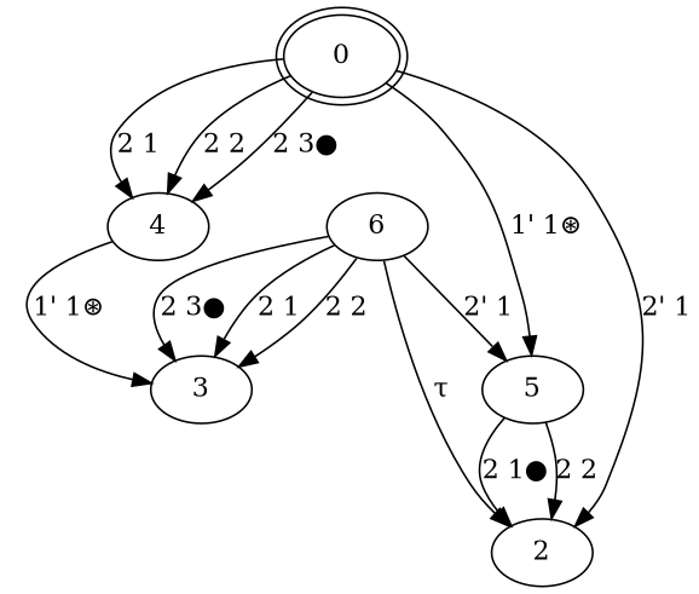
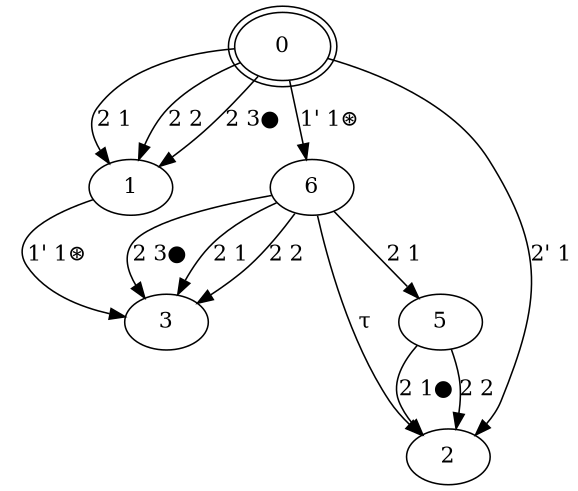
  digraph {
    n1 [label=0 peripheries=2]
-   n2 [label=4]
+   n2 [label=1]
    n3 [label=6]
    n4 [label=2]
    n5 [label=3]
    n6 [label=5]
    n1 -> n2 [label="2 1"]
    n1 -> n2 [label="2 2"]
    n1 -> n2 [label="2 3●"]
-   n1 -> n6 [label="1' 1⊛"]
+   n1 -> n3 [label="1' 1⊛"]
    n1 -> n4 [label="2' 1"]
    n2 -> n5 [label="1' 1⊛"]
    n3 -> n4 [label="τ"]
    n3 -> n5 [label="2 1"]
    n3 -> n5 [label="2 2"]
    n3 -> n5 [label="2 3●"]
-   n3 -> n6 [label="2' 1"]
+   n3 -> n6 [label="2 1"]
    n6 -> n4 [label="2 2"]
    n6 -> n4 [label="2 1●"]
  }
